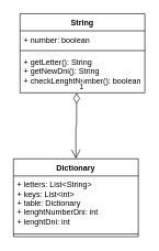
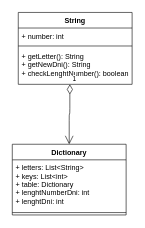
  <mxCell id="0" />
  <mxCell id="1" parent="0" />
  <mxCell id="2" value="String" style="swimlane;fontStyle=1;align=center;verticalAlign=top;childLayout=stackLayout;horizontal=1;startSize=26;horizontalStack=0;resizeParent=1;resizeParentMax=0;resizeLast=0;collapsible=1;marginBottom=0;" vertex="1" parent="1"><mxGeometry x="30" y="20" width="190" height="120" as="geometry" /></mxCell>
- <mxCell id="3" value="+ number: boolean" style="text;strokeColor=none;fillColor=none;align=left;verticalAlign=top;spacingLeft=4;spacingRight=4;overflow=hidden;rotatable=0;points=[[0,0.5],[1,0.5]];portConstraint=eastwest;" vertex="1" parent="2"><mxGeometry y="26" width="190" height="26" as="geometry" /></mxCell>
+ <mxCell id="3" value="+ number: int" style="text;strokeColor=none;fillColor=none;align=left;verticalAlign=top;spacingLeft=4;spacingRight=4;overflow=hidden;rotatable=0;points=[[0,0.5],[1,0.5]];portConstraint=eastwest;" vertex="1" parent="2"><mxGeometry y="26" width="190" height="26" as="geometry" /></mxCell>
  <mxCell id="4" value="" style="line;strokeWidth=1;fillColor=none;align=left;verticalAlign=middle;spacingTop=-1;spacingLeft=3;spacingRight=3;rotatable=0;labelPosition=right;points=[];portConstraint=eastwest;" vertex="1" parent="2"><mxGeometry y="52" width="190" height="8" as="geometry" /></mxCell>
  <mxCell id="5" value="+ getLetter(): String&#10;+ getNewDni(): String&#10;+ checkLenghtNumber(): boolean" style="text;strokeColor=none;fillColor=none;align=left;verticalAlign=top;spacingLeft=4;spacingRight=4;overflow=hidden;rotatable=0;points=[[0,0.5],[1,0.5]];portConstraint=eastwest;" vertex="1" parent="2"><mxGeometry y="60" width="190" height="60" as="geometry" /></mxCell>
  <mxCell id="6" value="Dictionary" style="swimlane;fontStyle=1;align=center;verticalAlign=top;childLayout=stackLayout;horizontal=1;startSize=26;horizontalStack=0;resizeParent=1;resizeParentMax=0;resizeLast=0;collapsible=1;marginBottom=0;" vertex="1" parent="1"><mxGeometry x="20" y="240" width="190" height="118" as="geometry" /></mxCell>
  <mxCell id="7" value="+ letters: List&lt;String&gt;&#10;+ keys: List&lt;int&gt;&#10;+ table: Dictionary&#10;+ lenghtNumberDni: int&#10;+ lenghtDni: int" style="text;strokeColor=none;fillColor=none;align=left;verticalAlign=top;spacingLeft=4;spacingRight=4;overflow=hidden;rotatable=0;points=[[0,0.5],[1,0.5]];portConstraint=eastwest;" vertex="1" parent="6"><mxGeometry y="26" width="190" height="84" as="geometry" /></mxCell>
  <mxCell id="8" value="" style="line;strokeWidth=1;fillColor=none;align=left;verticalAlign=middle;spacingTop=-1;spacingLeft=3;spacingRight=3;rotatable=0;labelPosition=right;points=[];portConstraint=eastwest;" vertex="1" parent="6"><mxGeometry y="110" width="190" height="8" as="geometry" /></mxCell>
  <mxCell id="9" value="1" style="endArrow=open;html=1;endSize=12;startArrow=diamondThin;startSize=14;startFill=0;edgeStyle=orthogonalEdgeStyle;align=left;verticalAlign=bottom;exitX=0.453;exitY=1;exitDx=0;exitDy=0;exitPerimeter=0;entryX=0.5;entryY=0;entryDx=0;entryDy=0;" edge="1" parent="1" source="5" target="6"><mxGeometry x="-1" y="3" relative="1" as="geometry"><mxPoint x="120" y="190" as="sourcePoint" /><mxPoint x="280" y="190" as="targetPoint" /></mxGeometry></mxCell>
